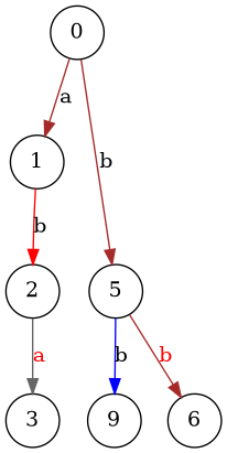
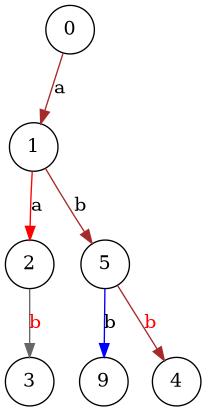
  digraph {
    rankdir=TB
    node [shape=circle]
    edge [color=brown]
    0
    1
    5
    2
-   6
+   6 [label=4]
    n6 [label=9]
    3
    0 -> 1 [label=a]
-   0 -> 5 [label=b]
-   1 -> 2 [color=red label=b]
+   1 -> 5 [label=b]
+   1 -> 2 [color=red label=a]
    5 -> 6 [fontcolor=red label=b]
    5 -> n6 [color=blue label=b]
-   2 -> 3 [color=gray40 fontcolor=red label=a]
+   2 -> 3 [color=gray40 fontcolor=red label=b]
  }
